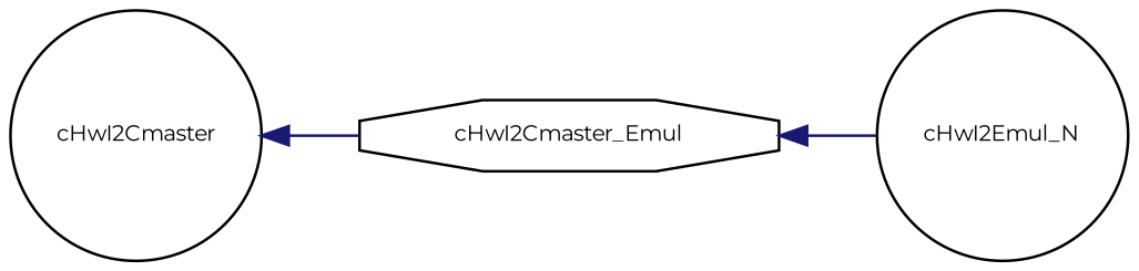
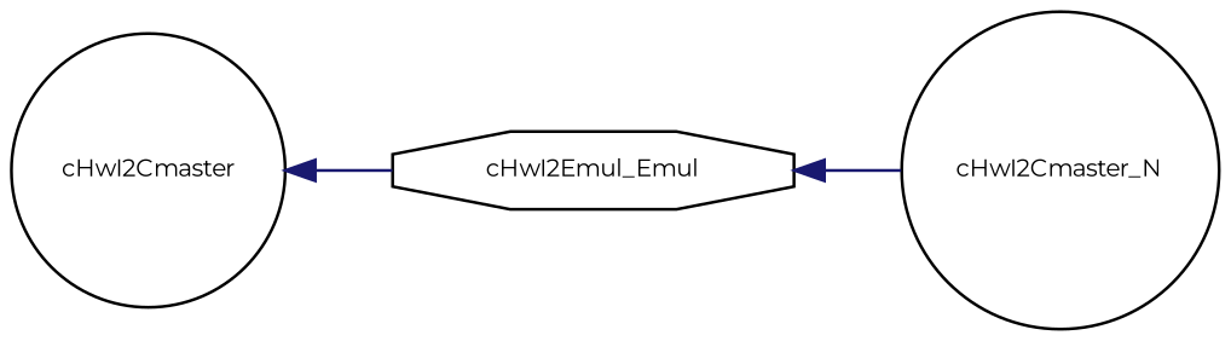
  digraph {
    fontname=Montserrat
    rankdir=LR
    node [color=black fillcolor=white fontname=Montserrat fontsize=8 shape=circle style=filled]
    edge [color=midnightblue dir=back fontname=Montserrat fontsize=8 labelfontname=Sans labelfontsize=8 style=solid]
    n1 [height=0.2 label=cHwI2Cmaster width=0.4]
-   n2 [height=0.2 label=cHwI2Cmaster_Emul shape=octagon width=0.4]
-   n3 [height=0.2 label=cHwI2Emul_N width=0.4]
+   n2 [height=0.2 label=cHwI2Emul_Emul shape=octagon width=0.4]
+   n3 [height=0.2 label=cHwI2Cmaster_N width=0.4]
    n1 -> n2
    n2 -> n3
  }
